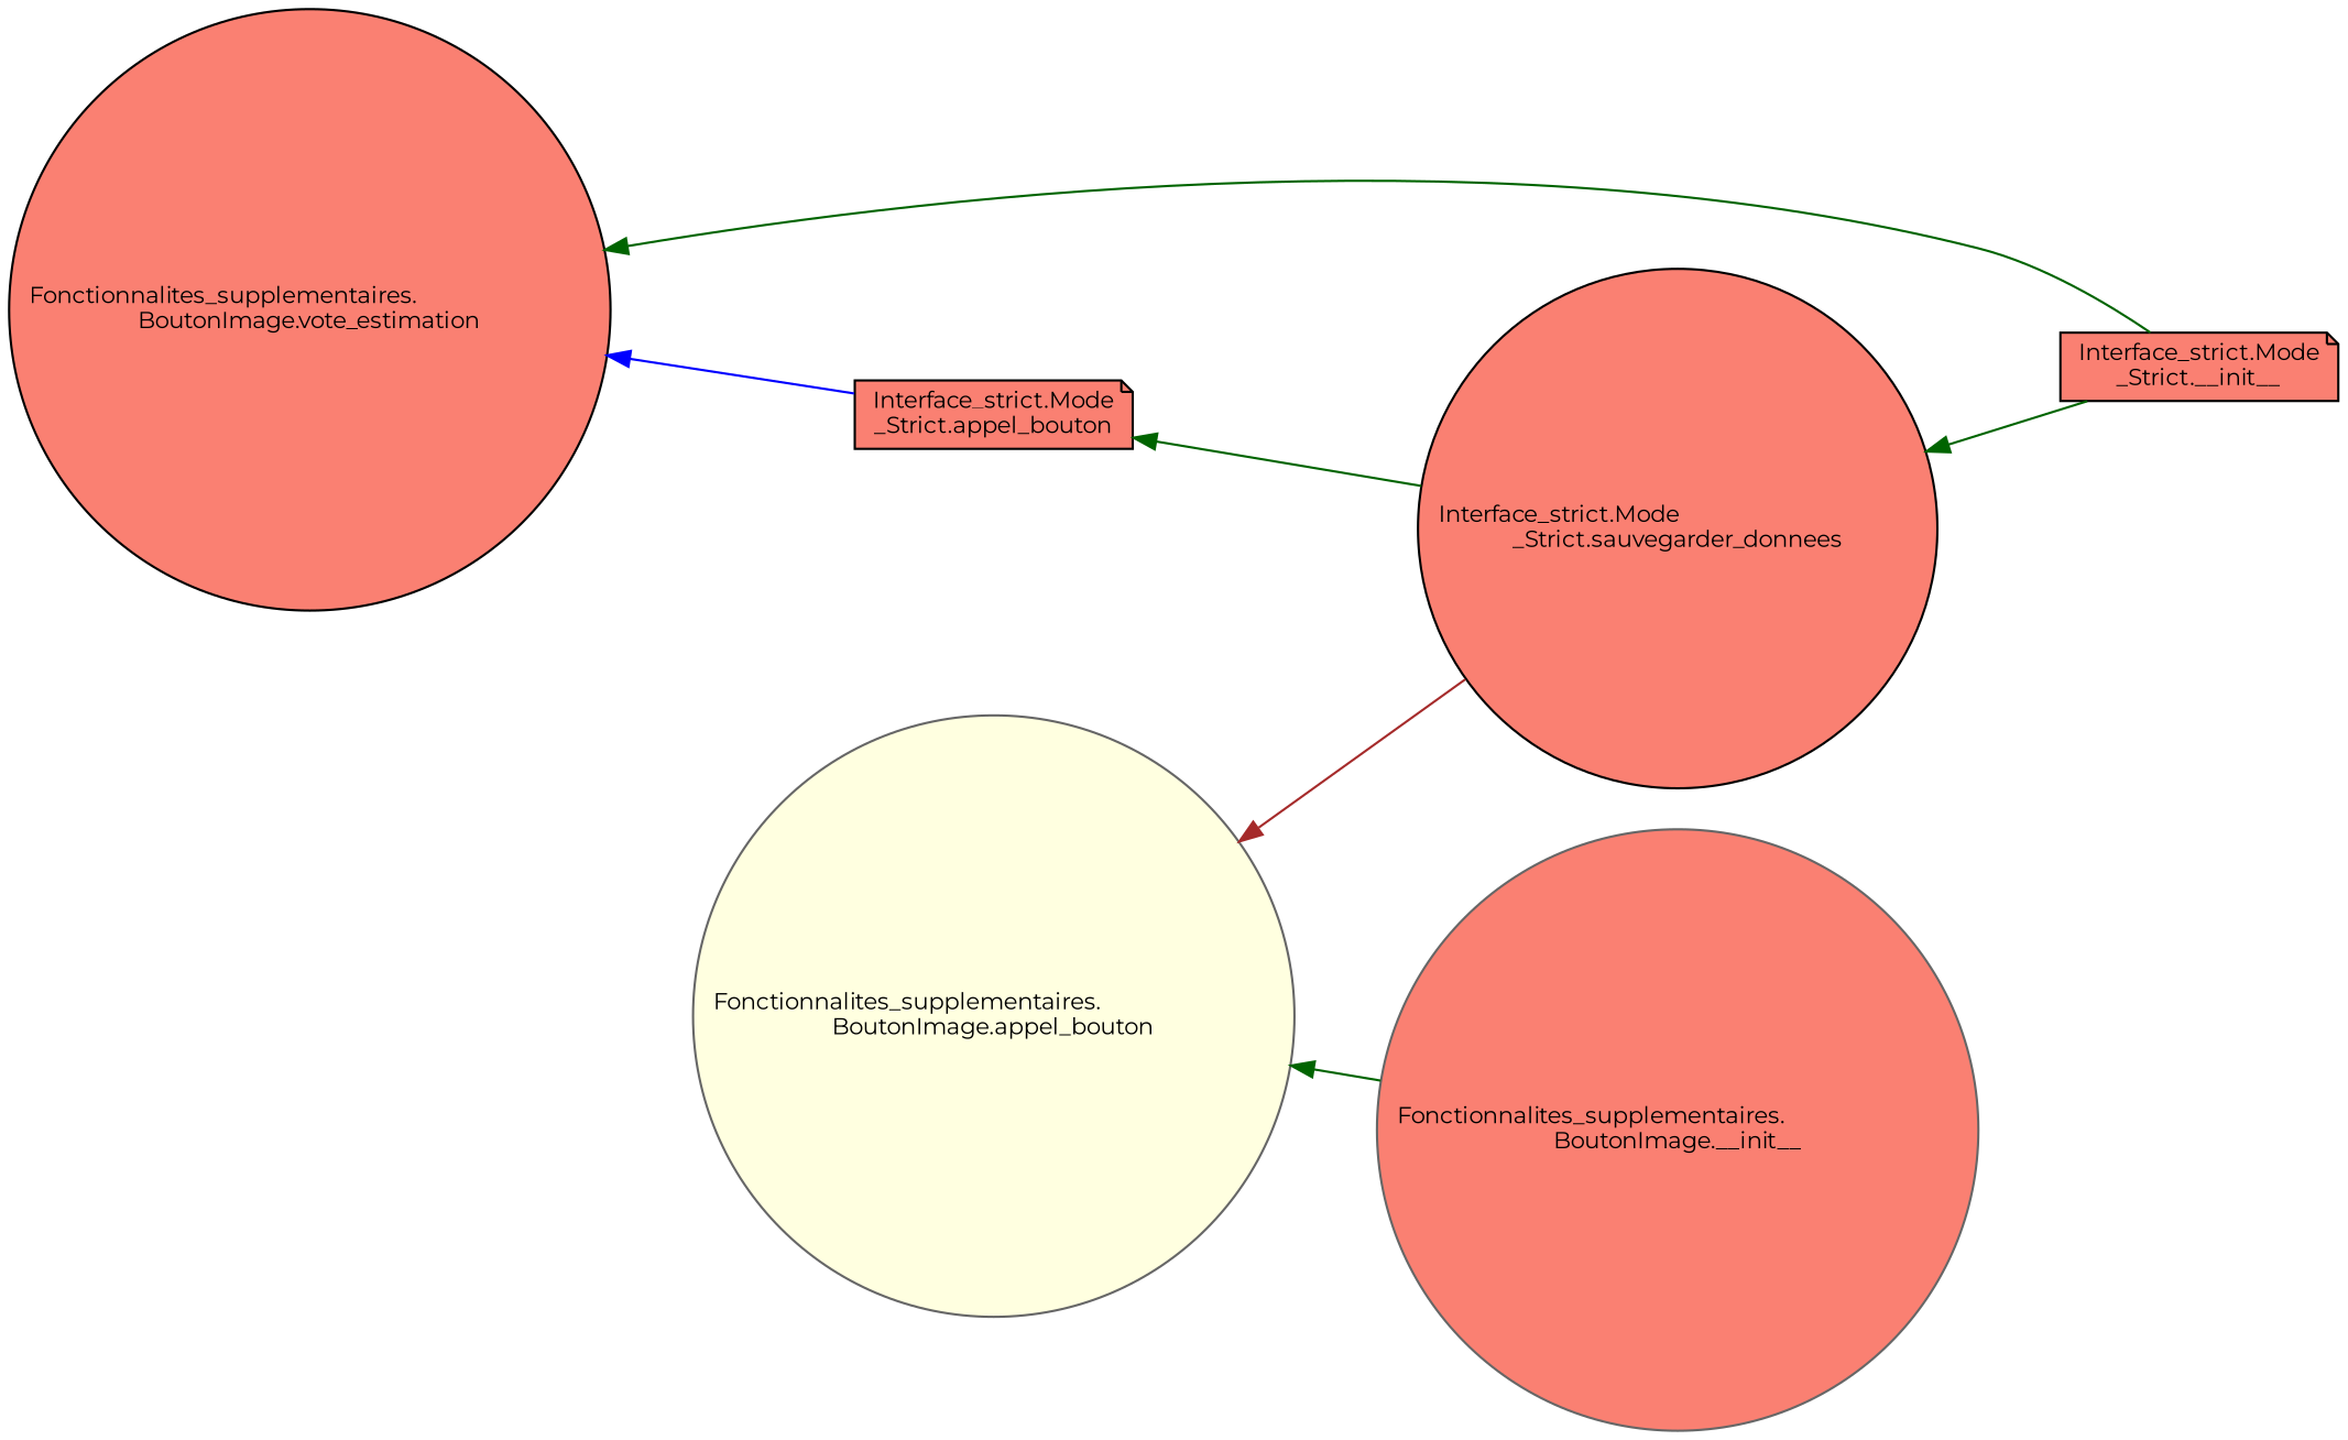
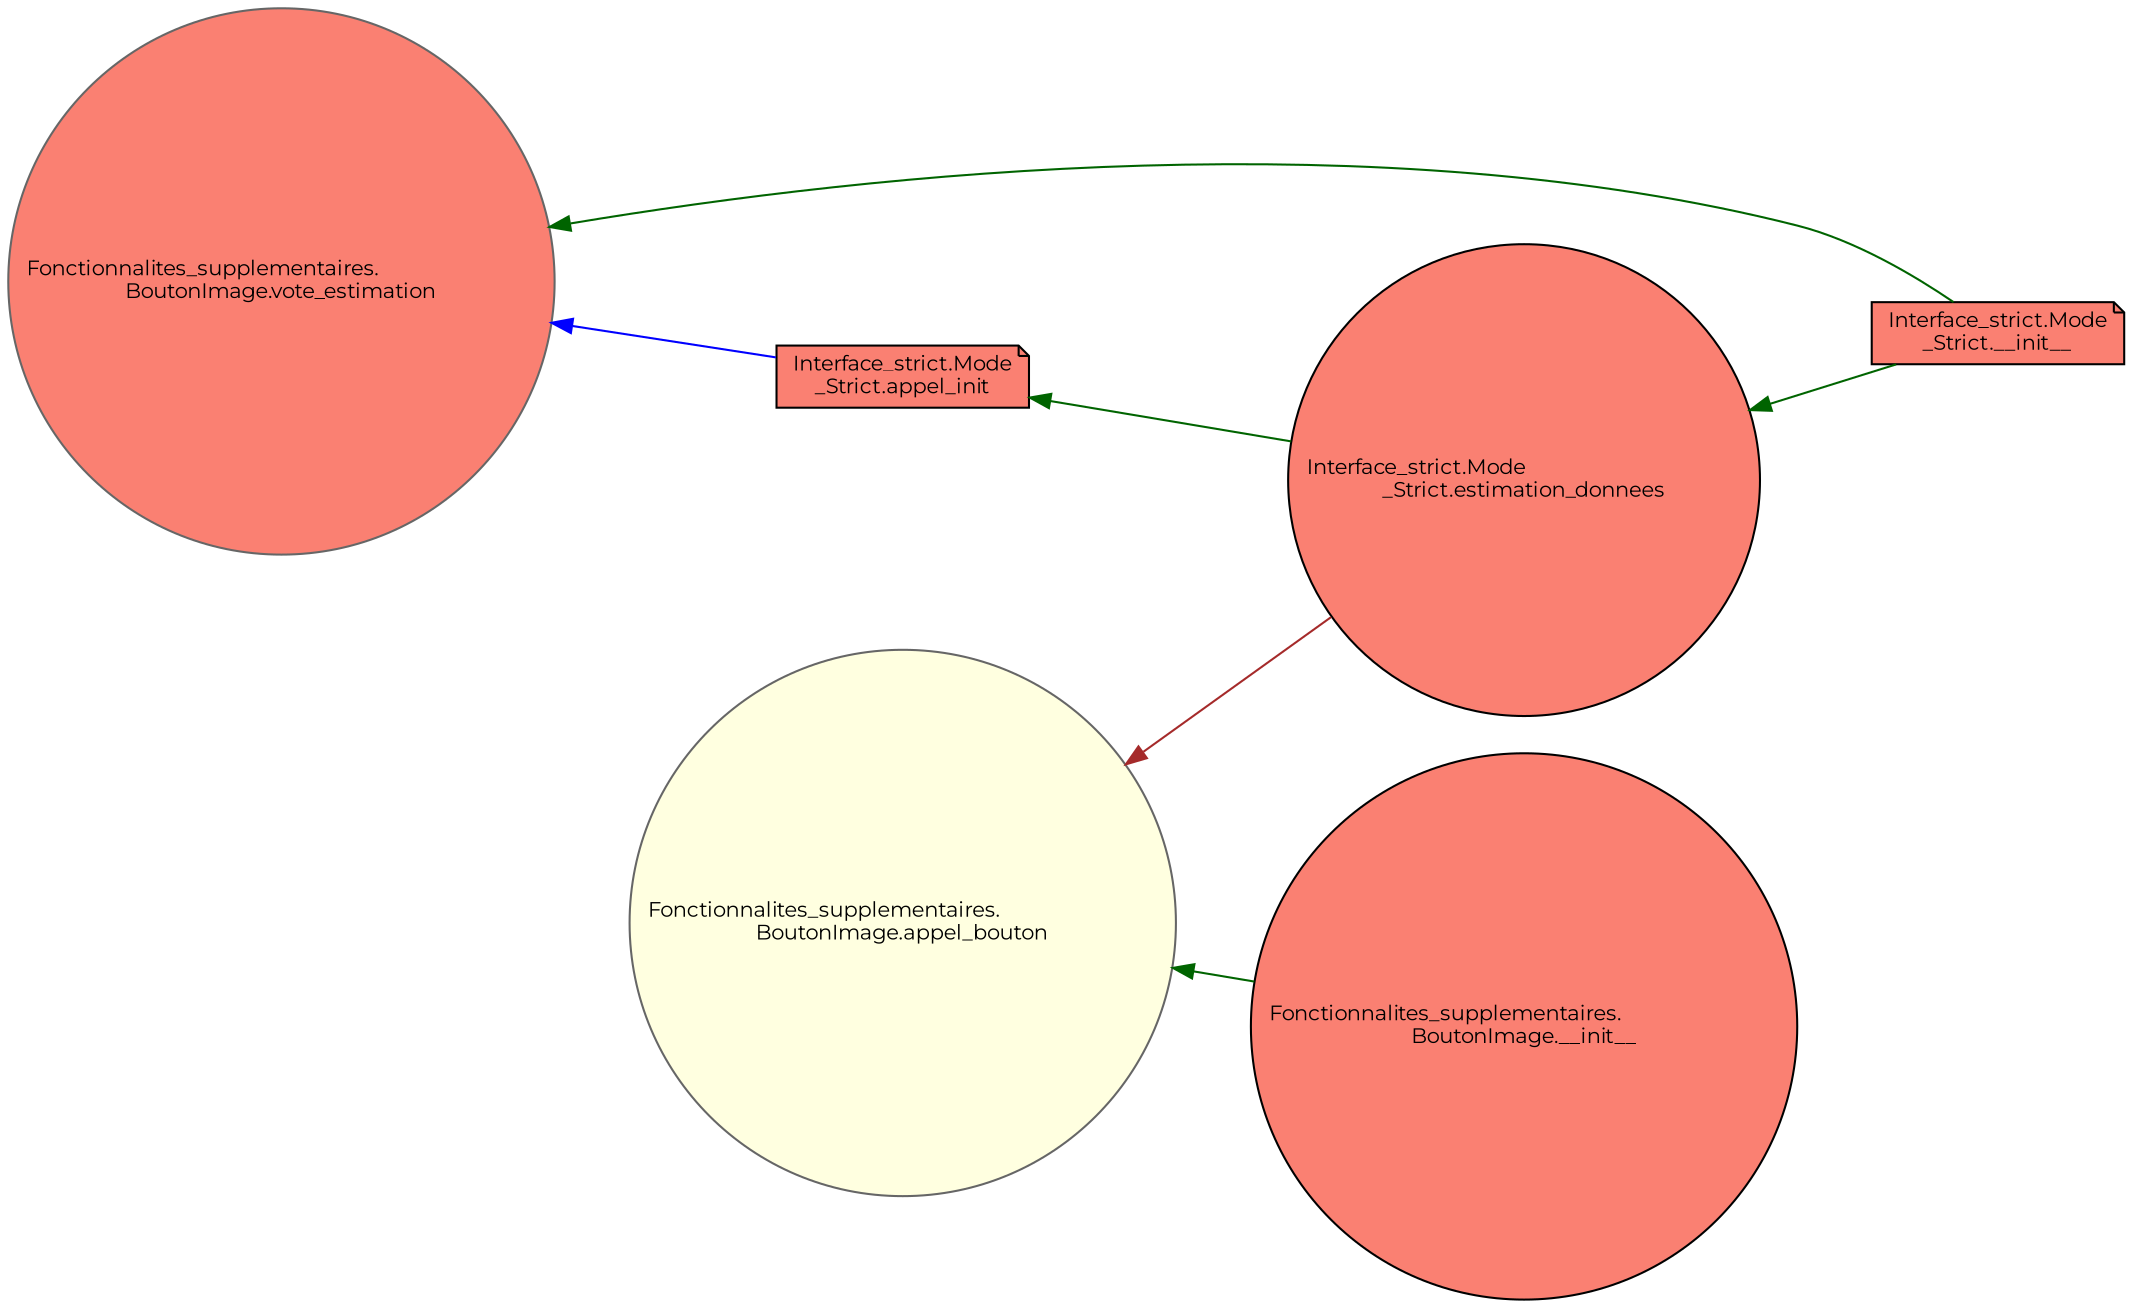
  digraph {
    fontname=Montserrat
    rankdir=LR
    node [color=black fillcolor=salmon fontname=Montserrat fontsize=10 shape=circle style=filled]
    edge [color=darkgreen dir=back fontname=Montserrat fontsize=10 labelfontname=Helvetica labelfontsize=10 style=solid]
-   n1 [fontcolor=black height=0.2 label="Fonctionnalites_supplementaires.\lBoutonImage.vote_estimation" width=0.4]
-   n2 [height=0.2 label="Interface_strict.Mode\l_Strict.appel_bouton" shape=note width=0.4]
+   n1 [color=gray40 fontcolor=black height=0.2 label="Fonctionnalites_supplementaires.\lBoutonImage.vote_estimation" width=0.4]
+   n2 [height=0.2 label="Interface_strict.Mode\l_Strict.appel_init" shape=note width=0.4]
    n3 [height=0.2 label="Interface_strict.Mode\l_Strict.__init__" shape=note width=0.4]
    n4 [color=gray40 fillcolor=lightyellow height=0.2 label="Fonctionnalites_supplementaires.\lBoutonImage.appel_bouton" width=0.4]
-   n5 [color=gray40 height=0.2 label="Fonctionnalites_supplementaires.\lBoutonImage.__init__" width=0.4]
-   n6 [height=0.2 label="Interface_strict.Mode\l_Strict.sauvegarder_donnees" width=0.4]
+   n5 [height=0.2 label="Fonctionnalites_supplementaires.\lBoutonImage.__init__" width=0.4]
+   n6 [height=0.2 label="Interface_strict.Mode\l_Strict.estimation_donnees" width=0.4]
    n1 -> n2 [color=blue]
    n1 -> n3
    n2 -> n6
    n4 -> n5
    n4 -> n6 [color=brown]
    n6 -> n3
  }
